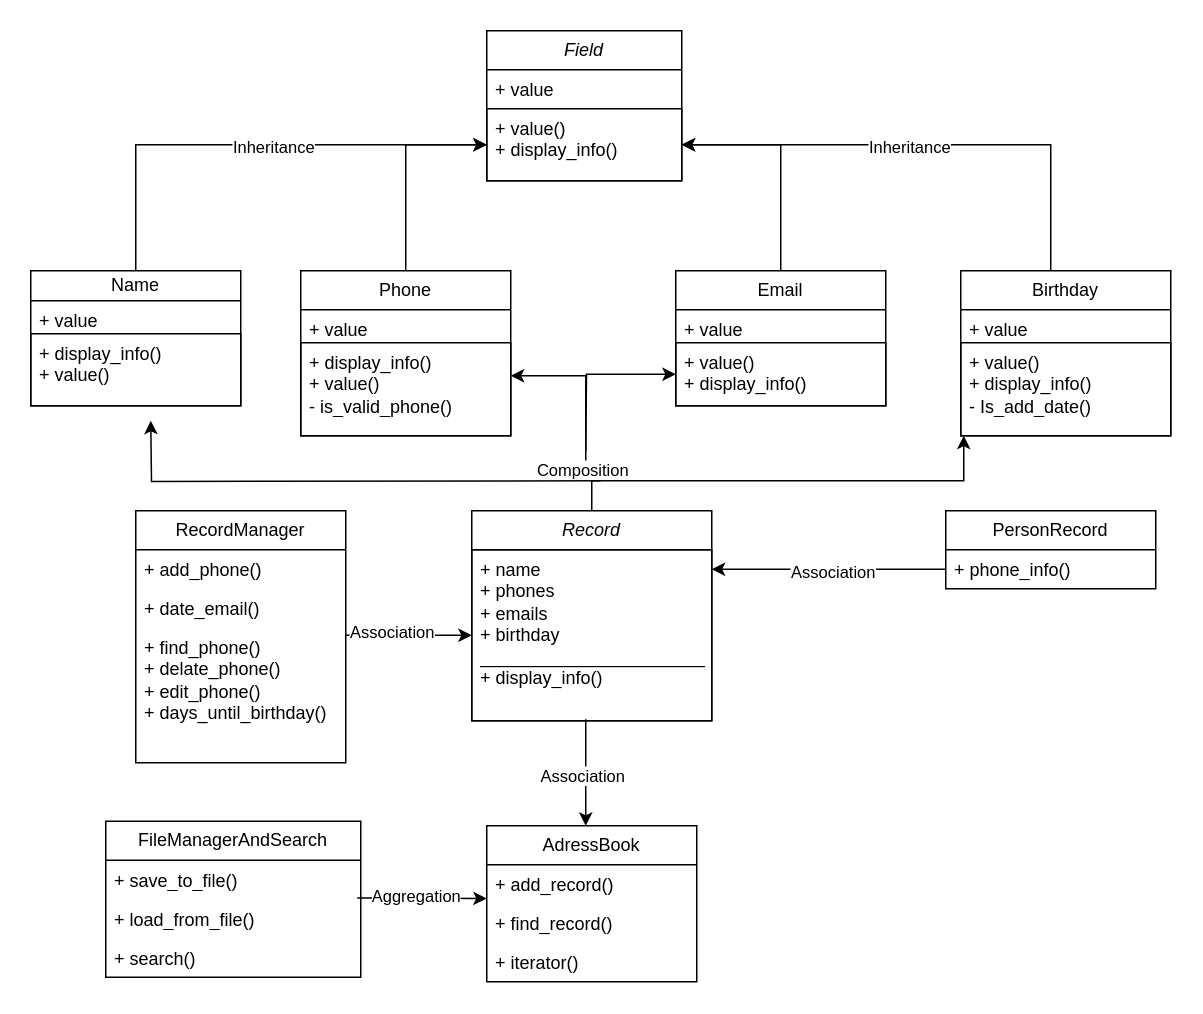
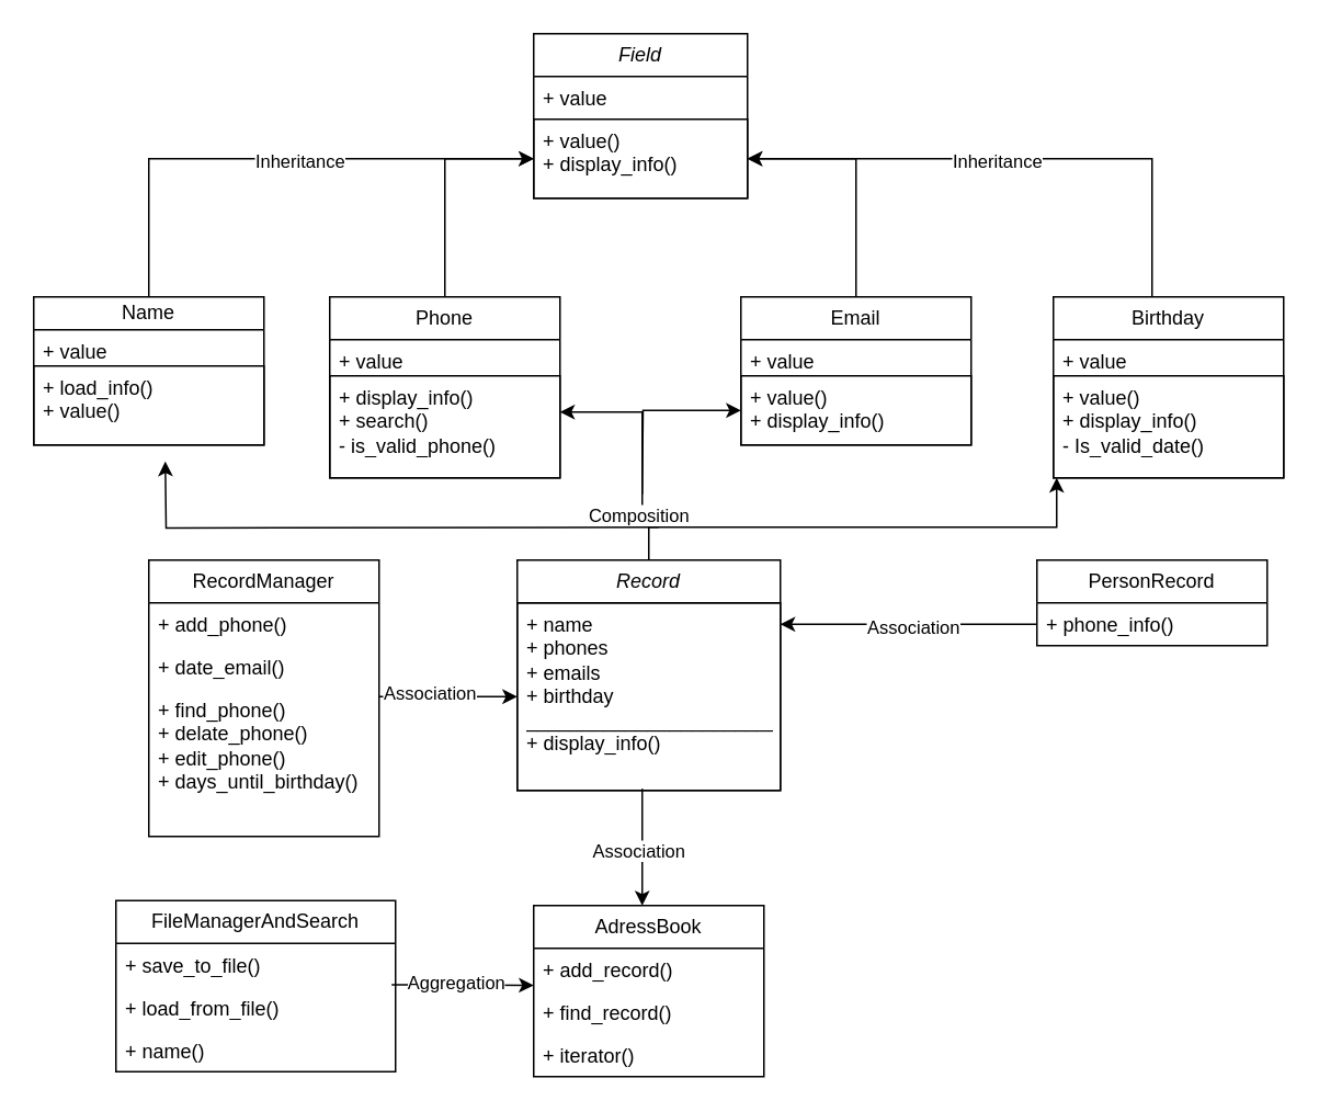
  <mxCell id="0" />
  <mxCell id="1" parent="0" />
  <mxCell id="2" value="&lt;i&gt;Field&lt;/i&gt;" style="swimlane;fontStyle=0;childLayout=stackLayout;horizontal=1;startSize=26;fillColor=none;horizontalStack=0;resizeParent=1;resizeParentMax=0;resizeLast=0;collapsible=1;marginBottom=0;whiteSpace=wrap;html=1;" parent="1" vertex="1"><mxGeometry x="324" y="20" width="130" height="100" as="geometry" /></mxCell>
  <mxCell id="3" value="+ value" style="text;strokeColor=none;fillColor=none;align=left;verticalAlign=top;spacingLeft=4;spacingRight=4;overflow=hidden;rotatable=0;points=[[0,0.5],[1,0.5]];portConstraint=eastwest;whiteSpace=wrap;html=1;" parent="2" vertex="1"><mxGeometry y="26" width="130" height="26" as="geometry" /></mxCell>
  <mxCell id="4" value="+ value()&lt;br&gt;+ display_info()" style="text;strokeColor=default;fillColor=none;align=left;verticalAlign=top;spacingLeft=4;spacingRight=4;overflow=hidden;rotatable=0;points=[[0,0.5],[1,0.5]];portConstraint=eastwest;whiteSpace=wrap;html=1;" parent="2" vertex="1"><mxGeometry y="52" width="130" height="48" as="geometry" /></mxCell>
  <mxCell id="5" value="" style="edgeStyle=orthogonalEdgeStyle;rounded=0;orthogonalLoop=1;jettySize=auto;html=1;entryX=0;entryY=0.5;entryDx=0;entryDy=0;" parent="1" source="7" target="4" edge="1"><mxGeometry relative="1" as="geometry"><mxPoint x="90" y="80" as="targetPoint" /></mxGeometry></mxCell>
  <mxCell id="6" value="Inheritance" style="edgeLabel;html=1;align=center;verticalAlign=middle;resizable=0;points=[];" vertex="1" connectable="0" parent="5"><mxGeometry x="0.103" y="-1" relative="1" as="geometry"><mxPoint as="offset" /></mxGeometry></mxCell>
  <mxCell id="7" value="Name" style="swimlane;fontStyle=0;childLayout=stackLayout;horizontal=1;startSize=20;fillColor=none;horizontalStack=0;resizeParent=1;resizeParentMax=0;resizeLast=0;collapsible=1;marginBottom=0;whiteSpace=wrap;html=1;" parent="1" vertex="1"><mxGeometry x="20" y="180" width="140" height="90" as="geometry" /></mxCell>
  <mxCell id="8" value="+ value" style="text;strokeColor=none;fillColor=none;align=left;verticalAlign=top;spacingLeft=4;spacingRight=4;overflow=hidden;rotatable=0;points=[[0,0.5],[1,0.5]];portConstraint=eastwest;whiteSpace=wrap;html=1;" parent="7" vertex="1"><mxGeometry y="20" width="140" height="22" as="geometry" /></mxCell>
- <mxCell id="9" value="+ display_info()&lt;br&gt;+ value()" style="text;strokeColor=default;fillColor=none;align=left;verticalAlign=top;spacingLeft=4;spacingRight=4;overflow=hidden;rotatable=0;points=[[0,0.5],[1,0.5]];portConstraint=eastwest;whiteSpace=wrap;html=1;" parent="7" vertex="1"><mxGeometry y="42" width="140" height="48" as="geometry" /></mxCell>
+ <mxCell id="9" value="+ load_info()&lt;br&gt;+ value()" style="text;strokeColor=default;fillColor=none;align=left;verticalAlign=top;spacingLeft=4;spacingRight=4;overflow=hidden;rotatable=0;points=[[0,0.5],[1,0.5]];portConstraint=eastwest;whiteSpace=wrap;html=1;" parent="7" vertex="1"><mxGeometry y="42" width="140" height="48" as="geometry" /></mxCell>
  <mxCell id="10" value="" style="edgeStyle=orthogonalEdgeStyle;rounded=0;orthogonalLoop=1;jettySize=auto;html=1;" parent="1" source="11" target="4" edge="1"><mxGeometry relative="1" as="geometry" /></mxCell>
  <mxCell id="11" value="Phone" style="swimlane;fontStyle=0;childLayout=stackLayout;horizontal=1;startSize=26;fillColor=none;horizontalStack=0;resizeParent=1;resizeParentMax=0;resizeLast=0;collapsible=1;marginBottom=0;whiteSpace=wrap;html=1;" parent="1" vertex="1"><mxGeometry x="200" y="180" width="140" height="110" as="geometry" /></mxCell>
  <mxCell id="12" value="+ value" style="text;strokeColor=none;fillColor=none;align=left;verticalAlign=top;spacingLeft=4;spacingRight=4;overflow=hidden;rotatable=0;points=[[0,0.5],[1,0.5]];portConstraint=eastwest;whiteSpace=wrap;html=1;" parent="11" vertex="1"><mxGeometry y="26" width="140" height="22" as="geometry" /></mxCell>
- <mxCell id="13" value="+ display_info()&lt;br&gt;+ value()&lt;br&gt;- is_valid_phone()" style="text;strokeColor=default;fillColor=none;align=left;verticalAlign=top;spacingLeft=4;spacingRight=4;overflow=hidden;rotatable=0;points=[[0,0.5],[1,0.5]];portConstraint=eastwest;whiteSpace=wrap;html=1;" parent="11" vertex="1"><mxGeometry y="48" width="140" height="62" as="geometry" /></mxCell>
+ <mxCell id="13" value="+ display_info()&lt;br&gt;+ search()&lt;br&gt;- is_valid_phone()" style="text;strokeColor=default;fillColor=none;align=left;verticalAlign=top;spacingLeft=4;spacingRight=4;overflow=hidden;rotatable=0;points=[[0,0.5],[1,0.5]];portConstraint=eastwest;whiteSpace=wrap;html=1;" parent="11" vertex="1"><mxGeometry y="48" width="140" height="62" as="geometry" /></mxCell>
  <mxCell id="14" value="" style="edgeStyle=orthogonalEdgeStyle;rounded=0;orthogonalLoop=1;jettySize=auto;html=1;" parent="1" source="15" target="4" edge="1"><mxGeometry relative="1" as="geometry" /></mxCell>
  <mxCell id="15" value="Email" style="swimlane;fontStyle=0;childLayout=stackLayout;horizontal=1;startSize=26;fillColor=none;horizontalStack=0;resizeParent=1;resizeParentMax=0;resizeLast=0;collapsible=1;marginBottom=0;whiteSpace=wrap;html=1;" parent="1" vertex="1"><mxGeometry x="450" y="180" width="140" height="90" as="geometry" /></mxCell>
  <mxCell id="16" value="+ value" style="text;strokeColor=none;fillColor=none;align=left;verticalAlign=top;spacingLeft=4;spacingRight=4;overflow=hidden;rotatable=0;points=[[0,0.5],[1,0.5]];portConstraint=eastwest;whiteSpace=wrap;html=1;" parent="15" vertex="1"><mxGeometry y="26" width="140" height="22" as="geometry" /></mxCell>
  <mxCell id="17" value="+ value()&lt;br&gt;+ display_info()" style="text;strokeColor=default;fillColor=none;align=left;verticalAlign=top;spacingLeft=4;spacingRight=4;overflow=hidden;rotatable=0;points=[[0,0.5],[1,0.5]];portConstraint=eastwest;whiteSpace=wrap;html=1;" parent="15" vertex="1"><mxGeometry y="48" width="140" height="42" as="geometry" /></mxCell>
  <mxCell id="18" value="" style="edgeStyle=orthogonalEdgeStyle;rounded=0;orthogonalLoop=1;jettySize=auto;html=1;" parent="1" target="4" edge="1"><mxGeometry relative="1" as="geometry"><mxPoint x="490" y="90" as="targetPoint" /><mxPoint x="700" y="180" as="sourcePoint" /><Array as="points"><mxPoint x="700" y="96" /></Array></mxGeometry></mxCell>
  <mxCell id="19" value="Inheritance" style="edgeLabel;html=1;align=center;verticalAlign=middle;resizable=0;points=[];" vertex="1" connectable="0" parent="18"><mxGeometry x="0.082" y="1" relative="1" as="geometry"><mxPoint as="offset" /></mxGeometry></mxCell>
  <mxCell id="20" value="Birthday" style="swimlane;fontStyle=0;childLayout=stackLayout;horizontal=1;startSize=26;fillColor=none;horizontalStack=0;resizeParent=1;resizeParentMax=0;resizeLast=0;collapsible=1;marginBottom=0;whiteSpace=wrap;html=1;" parent="1" vertex="1"><mxGeometry x="640" y="180" width="140" height="110" as="geometry" /></mxCell>
  <mxCell id="21" value="+ value" style="text;strokeColor=none;fillColor=none;align=left;verticalAlign=top;spacingLeft=4;spacingRight=4;overflow=hidden;rotatable=0;points=[[0,0.5],[1,0.5]];portConstraint=eastwest;whiteSpace=wrap;html=1;" parent="20" vertex="1"><mxGeometry y="26" width="140" height="22" as="geometry" /></mxCell>
- <mxCell id="22" value="+ value()&lt;br&gt;+ display_info()&lt;br&gt;- Is_add_date()" style="text;strokeColor=default;fillColor=none;align=left;verticalAlign=top;spacingLeft=4;spacingRight=4;overflow=hidden;rotatable=0;points=[[0,0.5],[1,0.5]];portConstraint=eastwest;whiteSpace=wrap;html=1;" parent="20" vertex="1"><mxGeometry y="48" width="140" height="62" as="geometry" /></mxCell>
+ <mxCell id="22" value="+ value()&lt;br&gt;+ display_info()&lt;br&gt;- Is_valid_date()" style="text;strokeColor=default;fillColor=none;align=left;verticalAlign=top;spacingLeft=4;spacingRight=4;overflow=hidden;rotatable=0;points=[[0,0.5],[1,0.5]];portConstraint=eastwest;whiteSpace=wrap;html=1;" parent="20" vertex="1"><mxGeometry y="48" width="140" height="62" as="geometry" /></mxCell>
  <mxCell id="23" value="" style="edgeStyle=orthogonalEdgeStyle;rounded=0;orthogonalLoop=1;jettySize=auto;html=1;" edge="1" parent="1" source="24"><mxGeometry relative="1" as="geometry"><mxPoint x="642" y="290" as="targetPoint" /><Array as="points"><mxPoint x="394" y="320" /><mxPoint x="642" y="320" /></Array></mxGeometry></mxCell>
  <mxCell id="24" value="&lt;i&gt;Record&lt;/i&gt;" style="swimlane;fontStyle=0;childLayout=stackLayout;horizontal=1;startSize=26;fillColor=none;horizontalStack=0;resizeParent=1;resizeParentMax=0;resizeLast=0;collapsible=1;marginBottom=0;whiteSpace=wrap;html=1;" vertex="1" parent="1"><mxGeometry x="314" y="340" width="160" height="140" as="geometry" /></mxCell>
  <mxCell id="25" value="+ name&lt;br&gt;+ phones&lt;br&gt;+ emails&lt;br&gt;+ birthday&lt;br&gt;_______________________&lt;br&gt;+ display_info()" style="text;strokeColor=default;fillColor=none;align=left;verticalAlign=top;spacingLeft=4;spacingRight=4;overflow=hidden;rotatable=0;points=[[0,0.5],[1,0.5]];portConstraint=eastwest;whiteSpace=wrap;html=1;" vertex="1" parent="24"><mxGeometry y="26" width="160" height="114" as="geometry" /></mxCell>
  <mxCell id="26" value="PersonRecord" style="swimlane;fontStyle=0;childLayout=stackLayout;horizontal=1;startSize=26;fillColor=none;horizontalStack=0;resizeParent=1;resizeParentMax=0;resizeLast=0;collapsible=1;marginBottom=0;whiteSpace=wrap;html=1;" vertex="1" parent="1"><mxGeometry x="630" y="340" width="140" height="52" as="geometry" /></mxCell>
  <mxCell id="27" value="+ phone_info()" style="text;strokeColor=none;fillColor=none;align=left;verticalAlign=top;spacingLeft=4;spacingRight=4;overflow=hidden;rotatable=0;points=[[0,0.5],[1,0.5]];portConstraint=eastwest;whiteSpace=wrap;html=1;" vertex="1" parent="26"><mxGeometry y="26" width="140" height="26" as="geometry" /></mxCell>
  <mxCell id="28" value="RecordManager" style="swimlane;fontStyle=0;childLayout=stackLayout;horizontal=1;startSize=26;fillColor=none;horizontalStack=0;resizeParent=1;resizeParentMax=0;resizeLast=0;collapsible=1;marginBottom=0;whiteSpace=wrap;html=1;" vertex="1" parent="1"><mxGeometry x="90" y="340" width="140" height="168" as="geometry" /></mxCell>
  <mxCell id="29" value="+ add_phone()" style="text;strokeColor=none;fillColor=none;align=left;verticalAlign=top;spacingLeft=4;spacingRight=4;overflow=hidden;rotatable=0;points=[[0,0.5],[1,0.5]];portConstraint=eastwest;whiteSpace=wrap;html=1;" vertex="1" parent="28"><mxGeometry y="26" width="140" height="26" as="geometry" /></mxCell>
  <mxCell id="30" value="+ date_email()" style="text;strokeColor=none;fillColor=none;align=left;verticalAlign=top;spacingLeft=4;spacingRight=4;overflow=hidden;rotatable=0;points=[[0,0.5],[1,0.5]];portConstraint=eastwest;whiteSpace=wrap;html=1;" vertex="1" parent="28"><mxGeometry y="52" width="140" height="26" as="geometry" /></mxCell>
  <mxCell id="31" value="+ find_phone()&lt;br&gt;+ delate_phone()&lt;br&gt;+ edit_phone()&lt;br&gt;+ days_until_birthday()" style="text;strokeColor=none;fillColor=none;align=left;verticalAlign=top;spacingLeft=4;spacingRight=4;overflow=hidden;rotatable=0;points=[[0,0.5],[1,0.5]];portConstraint=eastwest;whiteSpace=wrap;html=1;" vertex="1" parent="28"><mxGeometry y="78" width="140" height="90" as="geometry" /></mxCell>
  <mxCell id="32" value="" style="edgeStyle=orthogonalEdgeStyle;rounded=0;orthogonalLoop=1;jettySize=auto;html=1;" edge="1" parent="1" source="31" target="25"><mxGeometry relative="1" as="geometry"><Array as="points"><mxPoint x="290" y="423" /><mxPoint x="290" y="423" /></Array></mxGeometry></mxCell>
  <mxCell id="33" value="Association" style="edgeLabel;html=1;align=center;verticalAlign=middle;resizable=0;points=[];" vertex="1" connectable="0" parent="32"><mxGeometry x="-0.281" y="3" relative="1" as="geometry"><mxPoint as="offset" /></mxGeometry></mxCell>
  <mxCell id="34" value="A" style="edgeStyle=orthogonalEdgeStyle;rounded=0;orthogonalLoop=1;jettySize=auto;html=1;" edge="1" parent="1" source="27" target="25"><mxGeometry relative="1" as="geometry"><Array as="points"><mxPoint x="550" y="379" /><mxPoint x="550" y="379" /></Array></mxGeometry></mxCell>
  <mxCell id="35" value="Association" style="edgeLabel;html=1;align=center;verticalAlign=middle;resizable=0;points=[];" vertex="1" connectable="0" parent="34"><mxGeometry x="-0.031" y="1" relative="1" as="geometry"><mxPoint as="offset" /></mxGeometry></mxCell>
  <mxCell id="36" value="AdressBook" style="swimlane;fontStyle=0;childLayout=stackLayout;horizontal=1;startSize=26;fillColor=none;horizontalStack=0;resizeParent=1;resizeParentMax=0;resizeLast=0;collapsible=1;marginBottom=0;whiteSpace=wrap;html=1;" vertex="1" parent="1"><mxGeometry x="324" y="550" width="140" height="104" as="geometry" /></mxCell>
  <mxCell id="37" value="+ add_record()" style="text;strokeColor=none;fillColor=none;align=left;verticalAlign=top;spacingLeft=4;spacingRight=4;overflow=hidden;rotatable=0;points=[[0,0.5],[1,0.5]];portConstraint=eastwest;whiteSpace=wrap;html=1;" vertex="1" parent="36"><mxGeometry y="26" width="140" height="26" as="geometry" /></mxCell>
  <mxCell id="38" value="" style="edgeStyle=orthogonalEdgeStyle;rounded=0;orthogonalLoop=1;jettySize=auto;html=1;" edge="1" parent="36"><mxGeometry relative="1" as="geometry"><mxPoint x="66" as="targetPoint" /><mxPoint x="66" y="-71" as="sourcePoint" /></mxGeometry></mxCell>
  <mxCell id="39" value="Association " style="edgeLabel;html=1;align=center;verticalAlign=middle;resizable=0;points=[];" vertex="1" connectable="0" parent="38"><mxGeometry x="0.048" y="-3" relative="1" as="geometry"><mxPoint as="offset" /></mxGeometry></mxCell>
  <mxCell id="40" value="+ find_record()" style="text;strokeColor=none;fillColor=none;align=left;verticalAlign=top;spacingLeft=4;spacingRight=4;overflow=hidden;rotatable=0;points=[[0,0.5],[1,0.5]];portConstraint=eastwest;whiteSpace=wrap;html=1;" vertex="1" parent="36"><mxGeometry y="52" width="140" height="26" as="geometry" /></mxCell>
  <mxCell id="41" value="+ iterator()" style="text;strokeColor=none;fillColor=none;align=left;verticalAlign=top;spacingLeft=4;spacingRight=4;overflow=hidden;rotatable=0;points=[[0,0.5],[1,0.5]];portConstraint=eastwest;whiteSpace=wrap;html=1;" vertex="1" parent="36"><mxGeometry y="78" width="140" height="26" as="geometry" /></mxCell>
  <mxCell id="42" value="FileManagerAndSearch" style="swimlane;fontStyle=0;childLayout=stackLayout;horizontal=1;startSize=26;fillColor=none;horizontalStack=0;resizeParent=1;resizeParentMax=0;resizeLast=0;collapsible=1;marginBottom=0;whiteSpace=wrap;html=1;" vertex="1" parent="1"><mxGeometry x="70" y="547" width="170" height="104" as="geometry" /></mxCell>
  <mxCell id="43" value="+ save_to_file()" style="text;strokeColor=none;fillColor=none;align=left;verticalAlign=top;spacingLeft=4;spacingRight=4;overflow=hidden;rotatable=0;points=[[0,0.5],[1,0.5]];portConstraint=eastwest;whiteSpace=wrap;html=1;" vertex="1" parent="42"><mxGeometry y="26" width="170" height="26" as="geometry" /></mxCell>
  <mxCell id="44" value="+ load_from_file()" style="text;strokeColor=none;fillColor=none;align=left;verticalAlign=top;spacingLeft=4;spacingRight=4;overflow=hidden;rotatable=0;points=[[0,0.5],[1,0.5]];portConstraint=eastwest;whiteSpace=wrap;html=1;" vertex="1" parent="42"><mxGeometry y="52" width="170" height="26" as="geometry" /></mxCell>
- <mxCell id="45" value="+ search()" style="text;strokeColor=none;fillColor=none;align=left;verticalAlign=top;spacingLeft=4;spacingRight=4;overflow=hidden;rotatable=0;points=[[0,0.5],[1,0.5]];portConstraint=eastwest;whiteSpace=wrap;html=1;" vertex="1" parent="42"><mxGeometry y="78" width="170" height="26" as="geometry" /></mxCell>
+ <mxCell id="45" value="+ name()" style="text;strokeColor=none;fillColor=none;align=left;verticalAlign=top;spacingLeft=4;spacingRight=4;overflow=hidden;rotatable=0;points=[[0,0.5],[1,0.5]];portConstraint=eastwest;whiteSpace=wrap;html=1;" vertex="1" parent="42"><mxGeometry y="78" width="170" height="26" as="geometry" /></mxCell>
  <mxCell id="46" value="" style="edgeStyle=orthogonalEdgeStyle;rounded=0;orthogonalLoop=1;jettySize=auto;html=1;exitX=0.986;exitY=-0.031;exitDx=0;exitDy=0;exitPerimeter=0;" edge="1" parent="1" source="44"><mxGeometry relative="1" as="geometry"><mxPoint x="270" y="598.5" as="sourcePoint" /><mxPoint x="324" y="598.5" as="targetPoint" /><Array as="points"><mxPoint x="270" y="599" /><mxPoint x="270" y="599" /></Array></mxGeometry></mxCell>
  <mxCell id="47" value="Aggregation" style="edgeLabel;html=1;align=center;verticalAlign=middle;resizable=0;points=[];" vertex="1" connectable="0" parent="46"><mxGeometry x="-0.103" y="2" relative="1" as="geometry"><mxPoint as="offset" /></mxGeometry></mxCell>
  <mxCell id="48" style="edgeStyle=orthogonalEdgeStyle;rounded=0;orthogonalLoop=1;jettySize=auto;html=1;" edge="1" parent="1"><mxGeometry relative="1" as="geometry"><mxPoint x="100" y="280" as="targetPoint" /><mxPoint x="400" y="320" as="sourcePoint" /></mxGeometry></mxCell>
  <mxCell id="49" value="" style="edgeStyle=orthogonalEdgeStyle;rounded=0;orthogonalLoop=1;jettySize=auto;html=1;" edge="1" parent="1" target="13"><mxGeometry relative="1" as="geometry"><mxPoint x="390" y="310" as="sourcePoint" /><Array as="points"><mxPoint x="390" y="250" /></Array></mxGeometry></mxCell>
  <mxCell id="50" value="Composition" style="edgeLabel;html=1;align=center;verticalAlign=middle;resizable=0;points=[];" vertex="1" connectable="0" parent="49"><mxGeometry x="-1" y="4" relative="1" as="geometry"><mxPoint x="1" y="2" as="offset" /></mxGeometry></mxCell>
  <mxCell id="51" value="" style="edgeStyle=orthogonalEdgeStyle;rounded=0;orthogonalLoop=1;jettySize=auto;html=1;" edge="1" parent="1" target="17"><mxGeometry relative="1" as="geometry"><mxPoint x="390" y="300" as="sourcePoint" /></mxGeometry></mxCell>
